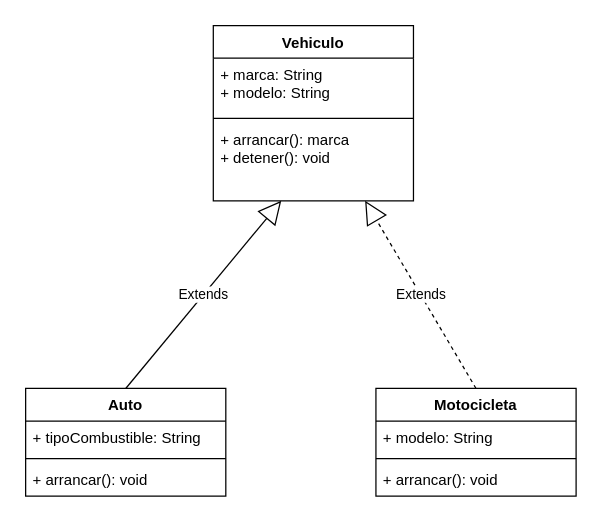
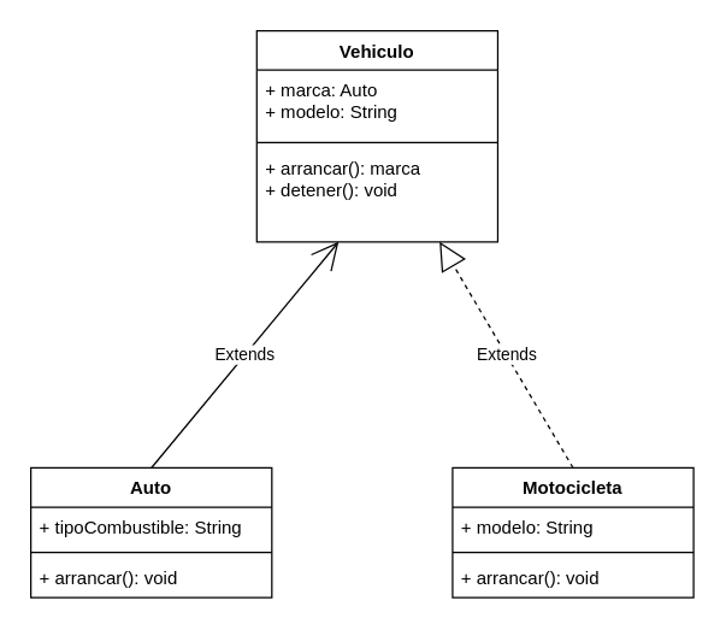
  <mxCell id="0" />
  <mxCell id="1" parent="0" />
  <mxCell id="2" value="Vehiculo" style="swimlane;fontStyle=1;align=center;verticalAlign=top;childLayout=stackLayout;horizontal=1;startSize=26;horizontalStack=0;resizeParent=1;resizeParentMax=0;resizeLast=0;collapsible=1;marginBottom=0;whiteSpace=wrap;html=1;labelBackgroundColor=none;" vertex="1" parent="1"><mxGeometry x="170" y="20" width="160" height="140" as="geometry" /></mxCell>
- <mxCell id="3" value="+ marca: String&lt;br&gt;+ modelo: String" style="text;strokeColor=none;fillColor=none;align=left;verticalAlign=top;spacingLeft=4;spacingRight=4;overflow=hidden;rotatable=0;points=[[0,0.5],[1,0.5]];portConstraint=eastwest;whiteSpace=wrap;html=1;labelBackgroundColor=none;" vertex="1" parent="2"><mxGeometry y="26" width="160" height="44" as="geometry" /></mxCell>
+ <mxCell id="3" value="+ marca: Auto&lt;br&gt;+ modelo: String" style="text;strokeColor=none;fillColor=none;align=left;verticalAlign=top;spacingLeft=4;spacingRight=4;overflow=hidden;rotatable=0;points=[[0,0.5],[1,0.5]];portConstraint=eastwest;whiteSpace=wrap;html=1;labelBackgroundColor=none;" vertex="1" parent="2"><mxGeometry y="26" width="160" height="44" as="geometry" /></mxCell>
  <mxCell id="4" value="" style="line;strokeWidth=1;fillColor=none;align=left;verticalAlign=middle;spacingTop=-1;spacingLeft=3;spacingRight=3;rotatable=0;labelPosition=right;points=[];portConstraint=eastwest;labelBackgroundColor=none;" vertex="1" parent="2"><mxGeometry y="70" width="160" height="8" as="geometry" /></mxCell>
  <mxCell id="5" value="+ arrancar(): marca&lt;br&gt;+ detener(): void" style="text;strokeColor=none;fillColor=none;align=left;verticalAlign=top;spacingLeft=4;spacingRight=4;overflow=hidden;rotatable=0;points=[[0,0.5],[1,0.5]];portConstraint=eastwest;whiteSpace=wrap;html=1;labelBackgroundColor=none;" vertex="1" parent="2"><mxGeometry y="78" width="160" height="62" as="geometry" /></mxCell>
  <mxCell id="6" value="Auto" style="swimlane;fontStyle=1;align=center;verticalAlign=top;childLayout=stackLayout;horizontal=1;startSize=26;horizontalStack=0;resizeParent=1;resizeParentMax=0;resizeLast=0;collapsible=1;marginBottom=0;whiteSpace=wrap;html=1;labelBackgroundColor=none;" vertex="1" parent="1"><mxGeometry x="20" y="310" width="160" height="86" as="geometry" /></mxCell>
  <mxCell id="7" value="+ tipoCombustible: String" style="text;strokeColor=none;fillColor=none;align=left;verticalAlign=top;spacingLeft=4;spacingRight=4;overflow=hidden;rotatable=0;points=[[0,0.5],[1,0.5]];portConstraint=eastwest;whiteSpace=wrap;html=1;labelBackgroundColor=none;" vertex="1" parent="6"><mxGeometry y="26" width="160" height="26" as="geometry" /></mxCell>
  <mxCell id="8" value="" style="line;strokeWidth=1;fillColor=none;align=left;verticalAlign=middle;spacingTop=-1;spacingLeft=3;spacingRight=3;rotatable=0;labelPosition=right;points=[];portConstraint=eastwest;labelBackgroundColor=none;" vertex="1" parent="6"><mxGeometry y="52" width="160" height="8" as="geometry" /></mxCell>
  <mxCell id="9" value="+ arrancar(): void" style="text;strokeColor=none;fillColor=none;align=left;verticalAlign=top;spacingLeft=4;spacingRight=4;overflow=hidden;rotatable=0;points=[[0,0.5],[1,0.5]];portConstraint=eastwest;whiteSpace=wrap;html=1;labelBackgroundColor=none;" vertex="1" parent="6"><mxGeometry y="60" width="160" height="26" as="geometry" /></mxCell>
- <mxCell id="10" value="Extends" style="endArrow=block;endSize=16;endFill=0;html=1;rounded=0;exitX=0.5;exitY=0;exitDx=0;exitDy=0;" edge="1" parent="1" source="6" target="5"><mxGeometry width="160" relative="1" as="geometry"><mxPoint x="250" y="360" as="sourcePoint" /><mxPoint x="410" y="360" as="targetPoint" /></mxGeometry></mxCell>
+ <mxCell id="10" value="Extends" style="endArrow=open;endSize=16;endFill=0;html=1;rounded=0;exitX=0.5;exitY=0;exitDx=0;exitDy=0;" edge="1" parent="1" source="6" target="5"><mxGeometry width="160" relative="1" as="geometry"><mxPoint x="250" y="360" as="sourcePoint" /><mxPoint x="410" y="360" as="targetPoint" /></mxGeometry></mxCell>
  <mxCell id="11" value="Motocicleta" style="swimlane;fontStyle=1;align=center;verticalAlign=top;childLayout=stackLayout;horizontal=1;startSize=26;horizontalStack=0;resizeParent=1;resizeParentMax=0;resizeLast=0;collapsible=1;marginBottom=0;whiteSpace=wrap;html=1;" vertex="1" parent="1"><mxGeometry x="300" y="310" width="160" height="86" as="geometry" /></mxCell>
  <mxCell id="12" value="+ modelo: String" style="text;strokeColor=none;fillColor=none;align=left;verticalAlign=top;spacingLeft=4;spacingRight=4;overflow=hidden;rotatable=0;points=[[0,0.5],[1,0.5]];portConstraint=eastwest;whiteSpace=wrap;html=1;" vertex="1" parent="11"><mxGeometry y="26" width="160" height="26" as="geometry" /></mxCell>
  <mxCell id="13" value="" style="line;strokeWidth=1;fillColor=none;align=left;verticalAlign=middle;spacingTop=-1;spacingLeft=3;spacingRight=3;rotatable=0;labelPosition=right;points=[];portConstraint=eastwest;strokeColor=inherit;" vertex="1" parent="11"><mxGeometry y="52" width="160" height="8" as="geometry" /></mxCell>
  <mxCell id="14" value="+ arrancar(): void" style="text;strokeColor=none;fillColor=none;align=left;verticalAlign=top;spacingLeft=4;spacingRight=4;overflow=hidden;rotatable=0;points=[[0,0.5],[1,0.5]];portConstraint=eastwest;whiteSpace=wrap;html=1;" vertex="1" parent="11"><mxGeometry y="60" width="160" height="26" as="geometry" /></mxCell>
  <mxCell id="15" value="Extends" style="endArrow=block;endSize=16;endFill=0;html=1;rounded=0;exitX=0.5;exitY=0;exitDx=0;exitDy=0;dashed=1;" edge="1" parent="1" source="11" target="2"><mxGeometry width="160" relative="1" as="geometry"><mxPoint x="250" y="360" as="sourcePoint" /><mxPoint x="410" y="360" as="targetPoint" /></mxGeometry></mxCell>
